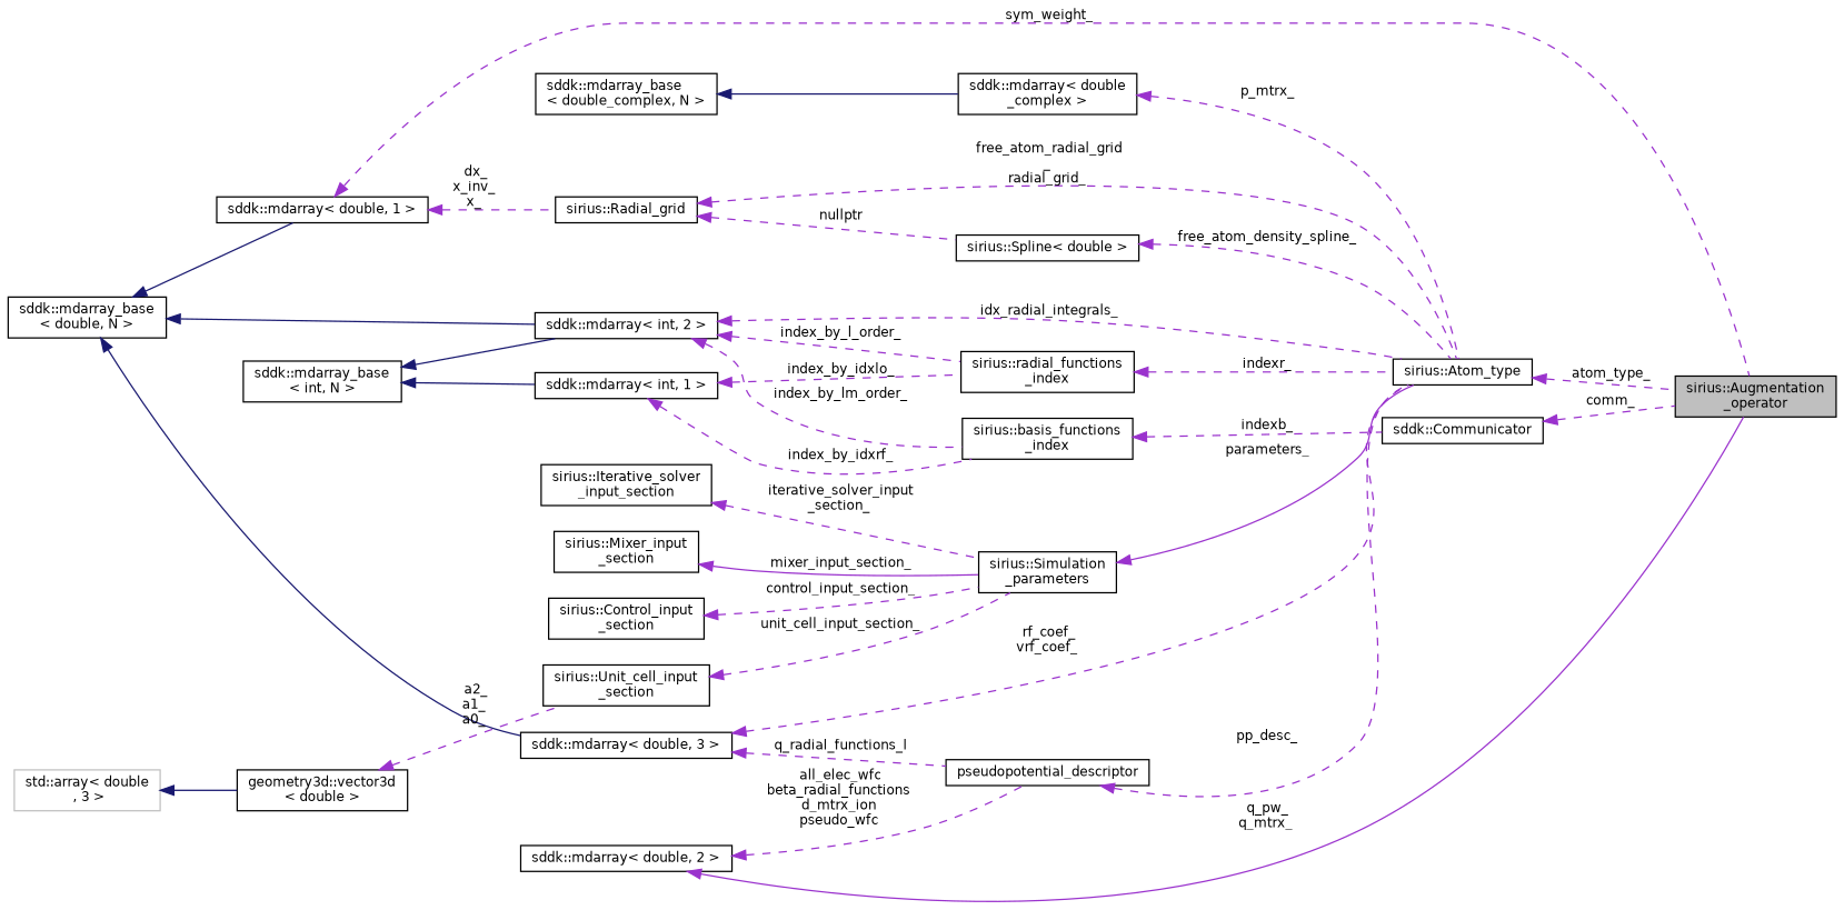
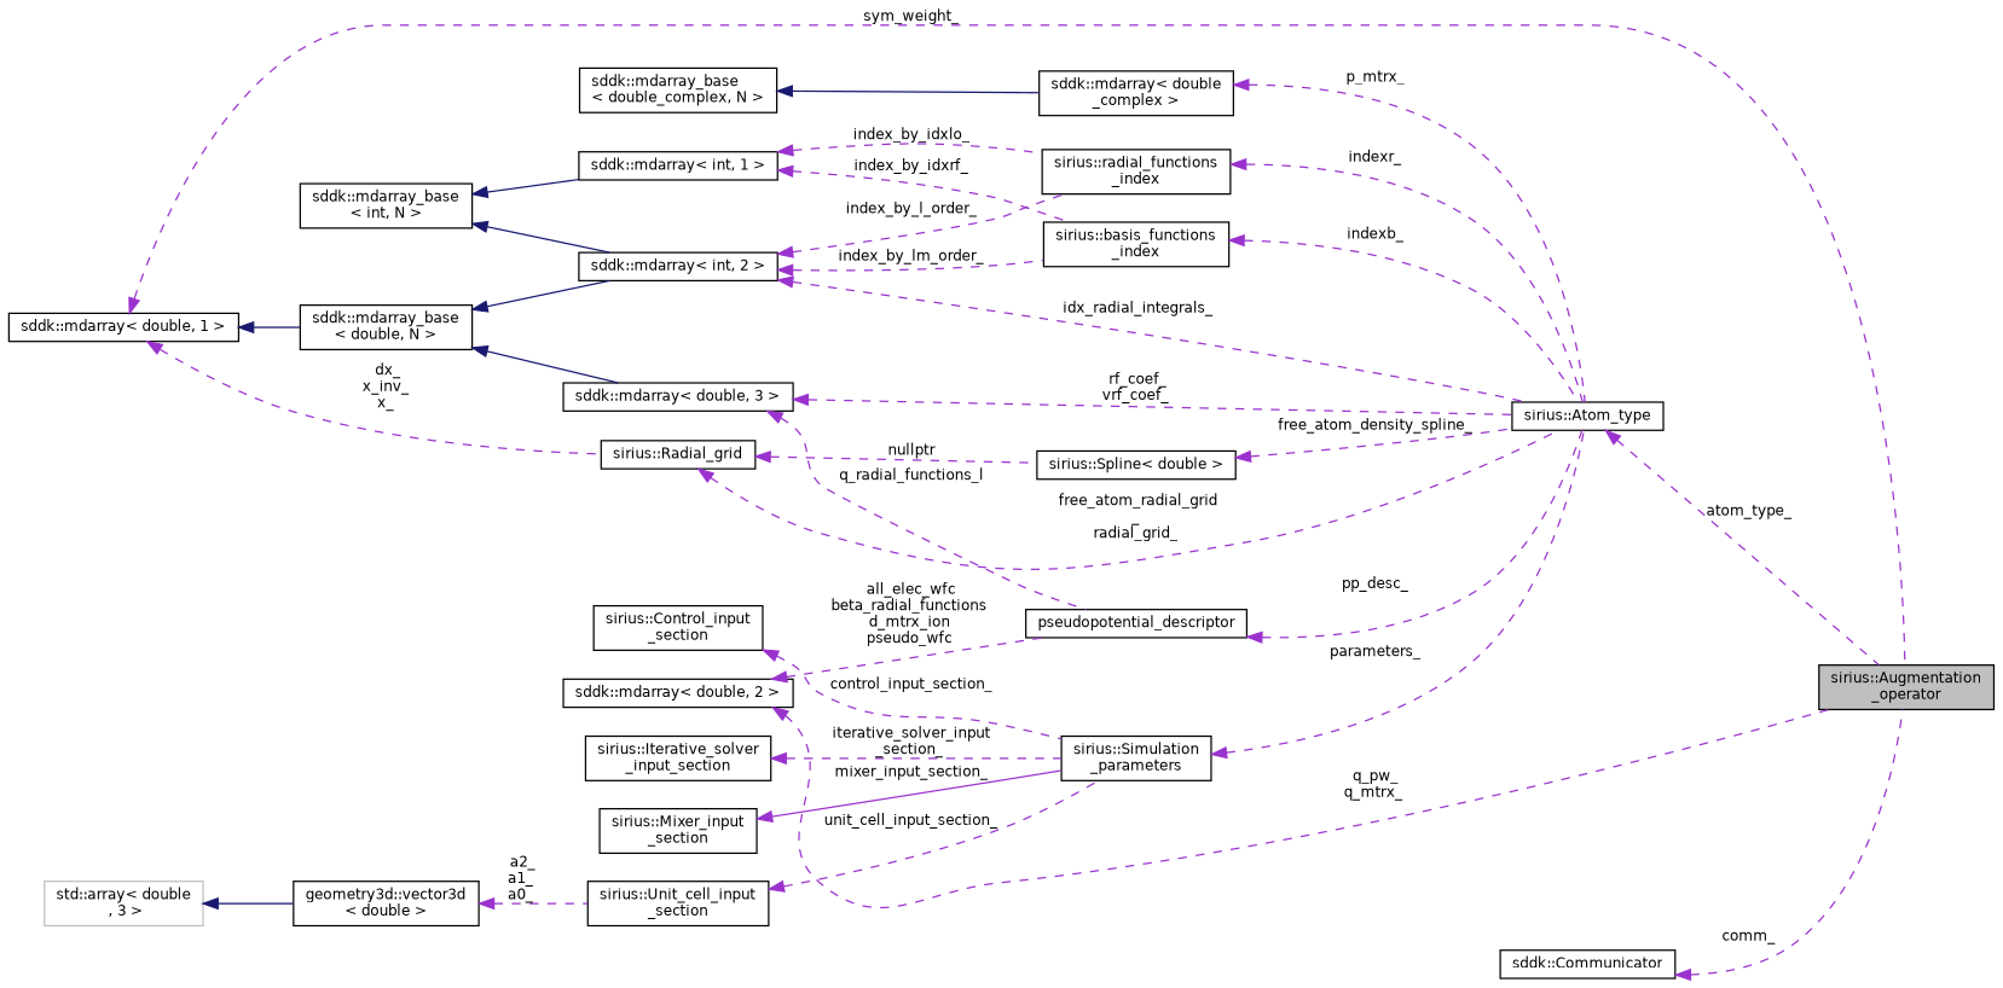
  digraph {
    rankdir=LR
    node [color=black fillcolor=white fontname=Helvetica fontsize=10 shape=record style=filled]
    edge [color=darkorchid3 dir=back fontname=Helvetica fontsize=10 labelfontname=Helvetica labelfontsize=10 style=dashed]
    n1 [fillcolor=grey75 fontcolor=black height=0.2 label="sirius::Augmentation\l_operator" width=0.4]
    n2 [height=0.2 label="sddk::mdarray\< double, 1 \>" width=0.4]
    n3 [height=0.2 label="sirius::Radial_grid" width=0.4]
    n4 [height=0.2 label="sirius::Atom_type" width=0.4]
    n5 [height=0.2 label="sirius::Spline\< double \>" width=0.4]
    n6 [height=0.2 label="sddk::mdarray_base\l\< double, N \>" width=0.4]
    n7 [height=0.2 label="sddk::mdarray\< double, 3 \>" width=0.4]
    n8 [height=0.2 label="sddk::mdarray\< int, 2 \>" width=0.4]
    n9 [height=0.2 label="sddk::mdarray\< double, 2 \>" width=0.4]
    n10 [height=0.2 label=pseudopotential_descriptor width=0.4]
    n11 [height=0.2 label="sddk::Communicator" width=0.4]
    n12 [height=0.2 label="sirius::radial_functions\l_index" width=0.4]
    n13 [height=0.2 label="sirius::basis_functions\l_index" width=0.4]
    n14 [height=0.2 label="sddk::mdarray_base\l\< int, N \>" width=0.4]
    n15 [height=0.2 label="sddk::mdarray\< int, 1 \>" width=0.4]
    n16 [height=0.2 label="sddk::mdarray\< double\l_complex \>" width=0.4]
    n17 [height=0.2 label="sddk::mdarray_base\l\< double_complex, N \>" width=0.4]
    n18 [height=0.2 label="sirius::Simulation\l_parameters" width=0.4]
    n19 [height=0.2 label="sirius::Iterative_solver\l_input_section" width=0.4]
    n20 [height=0.2 label="sirius::Unit_cell_input\l_section" width=0.4]
    n21 [height=0.2 label="geometry3d::vector3d\l\< double \>" width=0.4]
    n22 [color=grey75 height=0.2 label="std::array\< double\l , 3 \>" width=0.4]
    n23 [height=0.2 label="sirius::Mixer_input\l_section" width=0.4]
    n24 [height=0.2 label="sirius::Control_input\l_section" width=0.4]
    n2 -> n1 [label=" sym_weight_"]
    n2 -> n3 [label=" dx_\nx_inv_\nx_"]
    n3 -> n4 [label=" free_atom_radial_grid\l_\nradial_grid_"]
    n3 -> n5 [label=" nullptr"]
    n4 -> n1 [label=" atom_type_"]
    n5 -> n4 [label=" free_atom_density_spline_"]
-   n6 -> n2 [color=midnightblue style=solid]
+   n2 -> n6 [color=midnightblue style=solid]
    n6 -> n7 [color=midnightblue style=solid]
    n6 -> n8 [color=midnightblue style=solid]
    n7 -> n4 [label=" rf_coef_\nvrf_coef_"]
    n7 -> n10 [label=" q_radial_functions_l"]
    n8 -> n4 [label=" idx_radial_integrals_"]
    n8 -> n12 [label=" index_by_l_order_"]
    n8 -> n13 [label=" index_by_lm_order_"]
-   n9 -> n1 [label=" q_pw_\nq_mtrx_" style=solid]
+   n9 -> n1 [label=" q_pw_\nq_mtrx_"]
    n9 -> n10 [label=" all_elec_wfc\nbeta_radial_functions\nd_mtrx_ion\npseudo_wfc"]
    n10 -> n4 [label=" pp_desc_"]
    n11 -> n1 [label=" comm_"]
    n12 -> n4 [label=" indexr_"]
-   n13 -> n11 [label=" indexb_"]
+   n13 -> n4 [label=" indexb_"]
    n14 -> n8 [color=midnightblue style=solid]
    n14 -> n15 [color=midnightblue style=solid]
    n15 -> n12 [label=" index_by_idxlo_"]
    n15 -> n13 [label=" index_by_idxrf_"]
    n16 -> n4 [label=" p_mtrx_"]
    n17 -> n16 [color=midnightblue style=solid]
-   n18 -> n4 [label=" parameters_" style=solid]
+   n18 -> n4 [label=" parameters_"]
    n19 -> n18 [label=" iterative_solver_input\l_section_"]
    n20 -> n18 [label=" unit_cell_input_section_"]
    n21 -> n20 [label=" a2_\na1_\na0_"]
    n22 -> n21 [color=midnightblue style=solid]
    n23 -> n18 [label=" mixer_input_section_" style=solid]
    n24 -> n18 [label=" control_input_section_"]
  }
